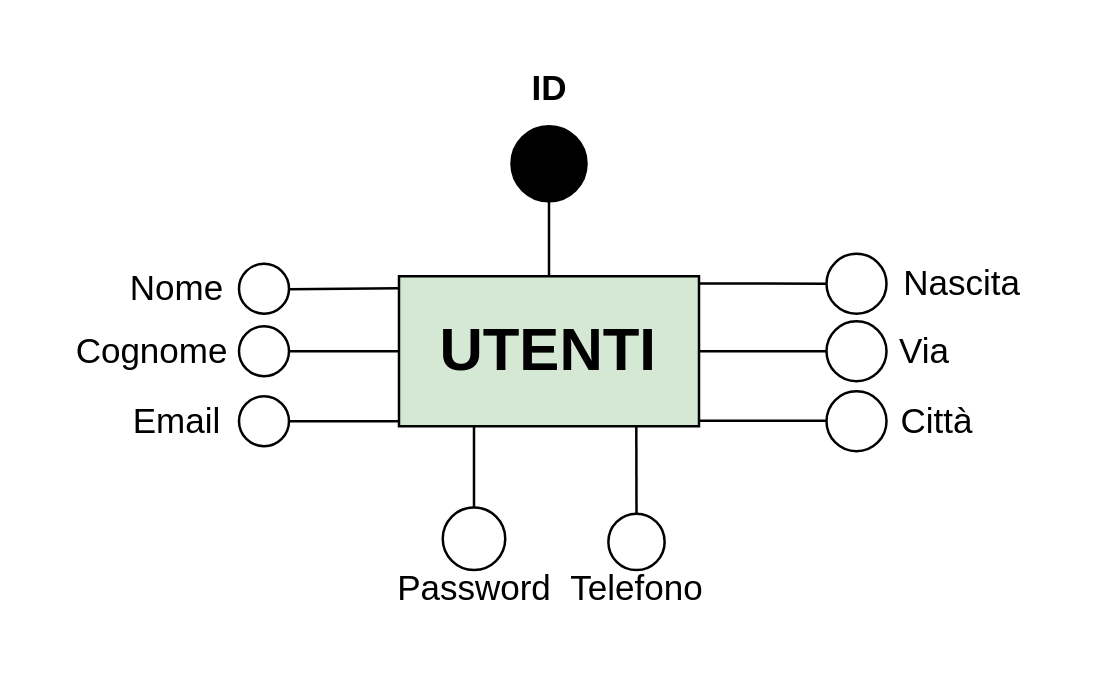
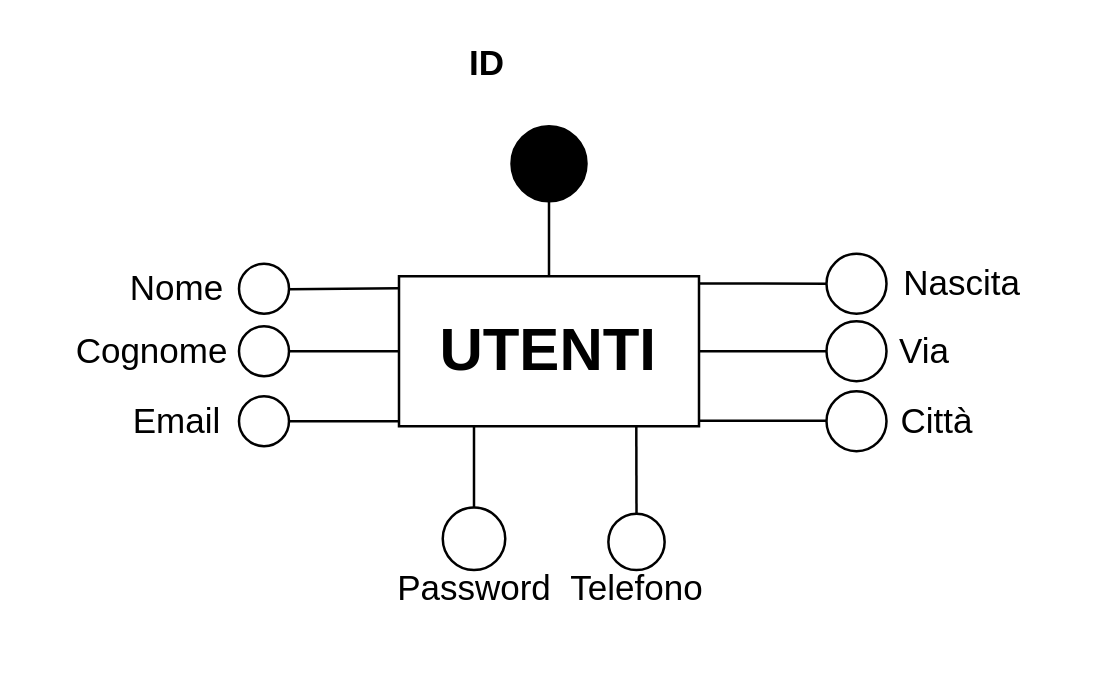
  <mxCell id="0" />
  <mxCell id="1" parent="0" />
- <mxCell id="2" value="&lt;b&gt;&lt;font style=&quot;font-size: 24px;&quot;&gt;UTENTI&lt;/font&gt;&lt;/b&gt;" style="rounded=0;whiteSpace=wrap;html=1;fillColor=#d5e8d4;" vertex="1" parent="1"><mxGeometry x="159" y="110" width="120" height="60" as="geometry" /></mxCell>
+ <mxCell id="2" value="&lt;b&gt;&lt;font style=&quot;font-size: 24px;&quot;&gt;UTENTI&lt;/font&gt;&lt;/b&gt;" style="rounded=0;whiteSpace=wrap;html=1;" vertex="1" parent="1"><mxGeometry x="159" y="110" width="120" height="60" as="geometry" /></mxCell>
  <mxCell id="3" value="" style="endArrow=none;html=1;rounded=0;exitX=0.5;exitY=0;exitDx=0;exitDy=0;entryX=0.5;entryY=1;entryDx=0;entryDy=0;" edge="1" parent="1" source="2" target="4"><mxGeometry width="50" height="50" relative="1" as="geometry"><mxPoint x="219" y="80" as="sourcePoint" /><mxPoint x="255" y="80" as="targetPoint" /></mxGeometry></mxCell>
  <mxCell id="4" value="" style="ellipse;whiteSpace=wrap;html=1;aspect=fixed;fillColor=#000000;" vertex="1" parent="1"><mxGeometry x="204" y="50" width="30" height="30" as="geometry" /></mxCell>
- <mxCell id="5" value="&lt;b&gt;&lt;font style=&quot;font-size: 14px;&quot;&gt;ID&lt;/font&gt;&lt;/b&gt;" style="text;html=1;align=center;verticalAlign=middle;resizable=0;points=[];autosize=1;strokeColor=none;fillColor=none;" vertex="1" parent="1"><mxGeometry x="199" y="20" width="40" height="30" as="geometry" /></mxCell>
+ <mxCell id="5" value="&lt;b&gt;&lt;font style=&quot;font-size: 14px;&quot;&gt;ID&lt;/font&gt;&lt;/b&gt;" style="text;html=1;align=center;verticalAlign=middle;resizable=0;points=[];autosize=1;strokeColor=none;fillColor=none;" vertex="1" parent="1"><mxGeometry x="174" y="10" width="40" height="30" as="geometry" /></mxCell>
  <mxCell id="6" value="&lt;font style=&quot;font-size: 14px;&quot;&gt;Nome&lt;/font&gt;" style="text;html=1;align=center;verticalAlign=middle;resizable=0;points=[];autosize=1;strokeColor=none;fillColor=none;" vertex="1" parent="1"><mxGeometry x="40" y="100" width="60" height="30" as="geometry" /></mxCell>
  <mxCell id="7" value="&lt;font style=&quot;font-size: 14px;&quot;&gt;Cognome&lt;/font&gt;" style="text;html=1;align=center;verticalAlign=middle;resizable=0;points=[];autosize=1;strokeColor=none;fillColor=none;" vertex="1" parent="1"><mxGeometry x="20" y="125" width="80" height="30" as="geometry" /></mxCell>
  <mxCell id="8" value="&lt;font style=&quot;font-size: 14px;&quot;&gt;Email&lt;/font&gt;" style="text;html=1;align=center;verticalAlign=middle;resizable=0;points=[];autosize=1;strokeColor=none;fillColor=none;" vertex="1" parent="1"><mxGeometry x="40" y="153" width="60" height="30" as="geometry" /></mxCell>
  <mxCell id="9" value="&lt;font style=&quot;font-size: 14px;&quot;&gt;Password&lt;/font&gt;" style="text;html=1;align=center;verticalAlign=middle;resizable=0;points=[];autosize=1;strokeColor=none;fillColor=none;" vertex="1" parent="1"><mxGeometry x="149" y="220" width="80" height="30" as="geometry" /></mxCell>
  <mxCell id="10" value="&lt;font style=&quot;font-size: 14px;&quot;&gt;Telefono&lt;/font&gt;" style="text;html=1;align=center;verticalAlign=middle;resizable=0;points=[];autosize=1;strokeColor=none;fillColor=none;" vertex="1" parent="1"><mxGeometry x="214" y="220" width="80" height="30" as="geometry" /></mxCell>
  <mxCell id="11" value="&lt;font style=&quot;font-size: 14px;&quot;&gt;Città&lt;/font&gt;" style="text;html=1;align=center;verticalAlign=middle;resizable=0;points=[];autosize=1;strokeColor=none;fillColor=none;" vertex="1" parent="1"><mxGeometry x="349" y="153" width="50" height="30" as="geometry" /></mxCell>
  <mxCell id="12" value="&lt;font style=&quot;font-size: 14px;&quot;&gt;Via&lt;/font&gt;" style="text;html=1;align=center;verticalAlign=middle;resizable=0;points=[];autosize=1;strokeColor=none;fillColor=none;" vertex="1" parent="1"><mxGeometry x="349" y="125" width="40" height="30" as="geometry" /></mxCell>
  <mxCell id="13" value="&lt;font style=&quot;font-size: 14px;&quot;&gt;Nascita&lt;/font&gt;" style="text;html=1;align=center;verticalAlign=middle;resizable=0;points=[];autosize=1;strokeColor=none;fillColor=none;" vertex="1" parent="1"><mxGeometry x="349" y="98" width="70" height="30" as="geometry" /></mxCell>
  <mxCell id="14" value="" style="endArrow=none;html=1;rounded=0;entryX=0;entryY=0.5;entryDx=0;entryDy=0;exitX=1.002;exitY=0.048;exitDx=0;exitDy=0;exitPerimeter=0;" edge="1" parent="1" target="15" source="2"><mxGeometry width="50" height="50" relative="1" as="geometry"><mxPoint x="295" y="100" as="sourcePoint" /><mxPoint x="265" y="90" as="targetPoint" /></mxGeometry></mxCell>
  <mxCell id="15" value="" style="ellipse;whiteSpace=wrap;html=1;aspect=fixed;" vertex="1" parent="1"><mxGeometry x="330" y="101" width="24" height="24" as="geometry" /></mxCell>
  <mxCell id="16" value="" style="endArrow=none;html=1;rounded=0;entryX=0.5;entryY=0;entryDx=0;entryDy=0;exitX=0.791;exitY=0.997;exitDx=0;exitDy=0;exitPerimeter=0;" edge="1" parent="1" target="17" source="2"><mxGeometry width="50" height="50" relative="1" as="geometry"><mxPoint x="225" y="200" as="sourcePoint" /><mxPoint x="275" y="100" as="targetPoint" /></mxGeometry></mxCell>
  <mxCell id="17" value="" style="ellipse;whiteSpace=wrap;html=1;aspect=fixed;" vertex="1" parent="1"><mxGeometry x="242.75" y="205" width="22.5" height="22.5" as="geometry" /></mxCell>
  <mxCell id="18" value="" style="endArrow=none;html=1;rounded=0;exitX=0.25;exitY=1;exitDx=0;exitDy=0;entryX=0.5;entryY=0;entryDx=0;entryDy=0;" edge="1" parent="1" target="19" source="2"><mxGeometry width="50" height="50" relative="1" as="geometry"><mxPoint x="249" y="140" as="sourcePoint" /><mxPoint x="155" y="200" as="targetPoint" /></mxGeometry></mxCell>
  <mxCell id="19" value="" style="ellipse;whiteSpace=wrap;html=1;aspect=fixed;" vertex="1" parent="1"><mxGeometry x="176.5" y="202.5" width="25" height="25" as="geometry" /></mxCell>
  <mxCell id="20" value="" style="endArrow=none;html=1;rounded=0;exitX=0;exitY=0.5;exitDx=0;exitDy=0;entryX=1;entryY=0.5;entryDx=0;entryDy=0;" edge="1" parent="1" target="21" source="2"><mxGeometry width="50" height="50" relative="1" as="geometry"><mxPoint x="259" y="150" as="sourcePoint" /><mxPoint x="295" y="120" as="targetPoint" /></mxGeometry></mxCell>
  <mxCell id="21" value="" style="ellipse;whiteSpace=wrap;html=1;aspect=fixed;" vertex="1" parent="1"><mxGeometry x="95" y="130" width="20" height="20" as="geometry" /></mxCell>
  <mxCell id="22" value="" style="endArrow=none;html=1;rounded=0;entryX=1;entryY=0.5;entryDx=0;entryDy=0;exitX=-0.001;exitY=0.161;exitDx=0;exitDy=0;exitPerimeter=0;" edge="1" parent="1"><mxGeometry width="50" height="50" relative="1" as="geometry"><mxPoint x="158.88" y="114.83" as="sourcePoint" /><mxPoint x="115" y="115.17" as="targetPoint" /></mxGeometry></mxCell>
  <mxCell id="23" value="" style="ellipse;whiteSpace=wrap;html=1;aspect=fixed;" vertex="1" parent="1"><mxGeometry x="95" y="105" width="20" height="20" as="geometry" /></mxCell>
  <mxCell id="24" value="" style="endArrow=none;html=1;rounded=0;exitX=-0.001;exitY=0.583;exitDx=0;exitDy=0;entryX=1;entryY=0.5;entryDx=0;entryDy=0;exitPerimeter=0;" edge="1" parent="1" target="25"><mxGeometry width="50" height="50" relative="1" as="geometry"><mxPoint x="159" y="168" as="sourcePoint" /><mxPoint x="295" y="143" as="targetPoint" /></mxGeometry></mxCell>
  <mxCell id="25" value="" style="ellipse;whiteSpace=wrap;html=1;aspect=fixed;" vertex="1" parent="1"><mxGeometry x="95" y="158" width="20" height="20" as="geometry" /></mxCell>
  <mxCell id="26" value="" style="endArrow=none;html=1;rounded=0;exitX=1;exitY=0.5;exitDx=0;exitDy=0;entryX=0;entryY=0.5;entryDx=0;entryDy=0;" edge="1" parent="1" target="27" source="2"><mxGeometry width="50" height="50" relative="1" as="geometry"><mxPoint x="289" y="125" as="sourcePoint" /><mxPoint x="275" y="100" as="targetPoint" /></mxGeometry></mxCell>
  <mxCell id="27" value="" style="ellipse;whiteSpace=wrap;html=1;aspect=fixed;" vertex="1" parent="1"><mxGeometry x="330" y="128" width="24" height="24" as="geometry" /></mxCell>
  <mxCell id="28" value="" style="endArrow=none;html=1;rounded=0;exitX=1.002;exitY=0.077;exitDx=0;exitDy=0;entryX=0;entryY=0.5;entryDx=0;entryDy=0;exitPerimeter=0;" edge="1" parent="1"><mxGeometry width="50" height="50" relative="1" as="geometry"><mxPoint x="279" y="167.83" as="sourcePoint" /><mxPoint x="330" y="167.83" as="targetPoint" /></mxGeometry></mxCell>
  <mxCell id="29" value="" style="ellipse;whiteSpace=wrap;html=1;aspect=fixed;" vertex="1" parent="1"><mxGeometry x="330" y="156" width="24" height="24" as="geometry" /></mxCell>
